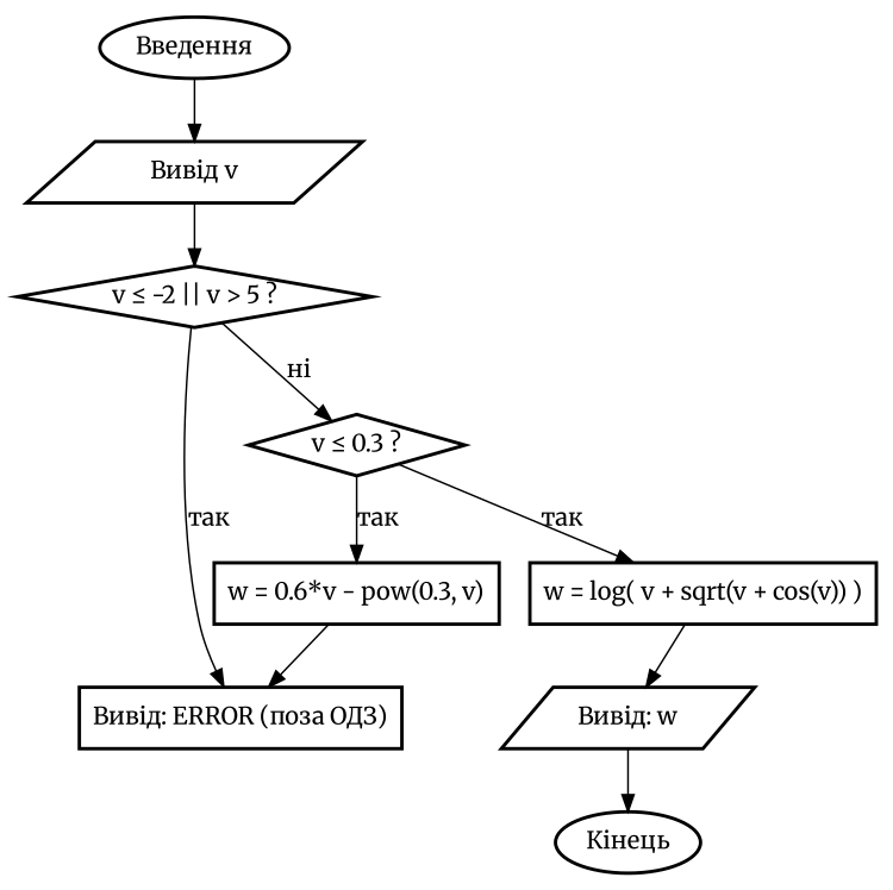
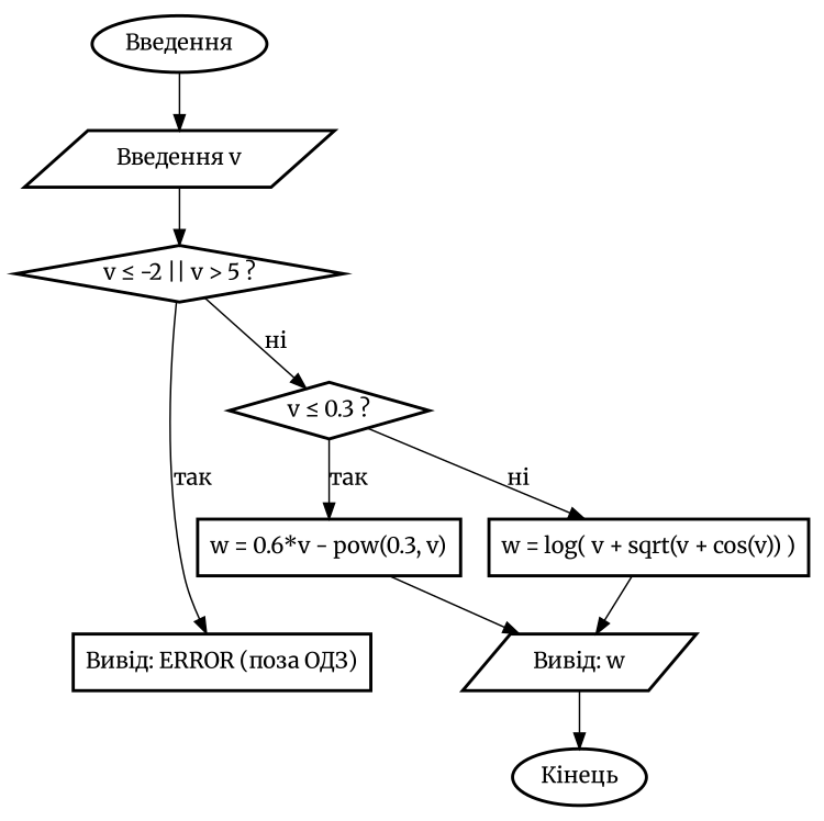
  digraph {
    fontname=Merriweather
    rankdir=TB
    node [fontname=Merriweather shape=rectangle style="solid,bold"]
    edge [fontname=Merriweather]
    n1 [label="Введення" shape=oval]
-   n2 [label="Вивід v" shape=parallelogram]
+   n2 [label="Введення v" shape=parallelogram]
    n3 [label="v ≤ -2 || v > 5 ?" shape=diamond]
    n4 [label="Вивід: ERROR (поза ОДЗ)"]
    n5 [label="v ≤ 0.3 ?" shape=diamond]
    n6 [label="w = 0.6*v - pow(0.3, v)"]
    n7 [label="w = log( v + sqrt(v + cos(v)) )"]
    n8 [label="Кінець" shape=oval]
    n9 [label="Вивід: w" shape=parallelogram]
    n1 -> n2
    n2 -> n3
    n3 -> n4 [label="так"]
    n3 -> n5 [label="ні"]
    n5 -> n6 [label="так"]
-   n5 -> n7 [label="так"]
-   n6 -> n4
+   n5 -> n7 [label="ні"]
+   n6 -> n9
    n7 -> n9
    n9 -> n8
  }
